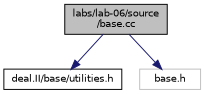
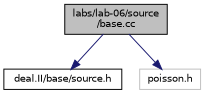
  digraph {
    node [color=black fontname=Helvetica fontsize=10 shape=record]
    edge [color=midnightblue fontname=Helvetica fontsize=10 labelfontname=Helvetica labelfontsize=10 style=solid]
    n1 [fillcolor=grey75 fontcolor=black height=0.2 label="labs/lab-06/source\l/base.cc" style=filled width=0.4]
-   n2 [height=0.2 label="deal.II/base/utilities.h" width=0.4]
-   n3 [color=grey75 height=0.2 label="base.h" width=0.4]
+   n2 [height=0.2 label="deal.II/base/source.h" width=0.4]
+   n3 [color=grey75 height=0.2 label="poisson.h" width=0.4]
    n1 -> n2
    n1 -> n3
  }
